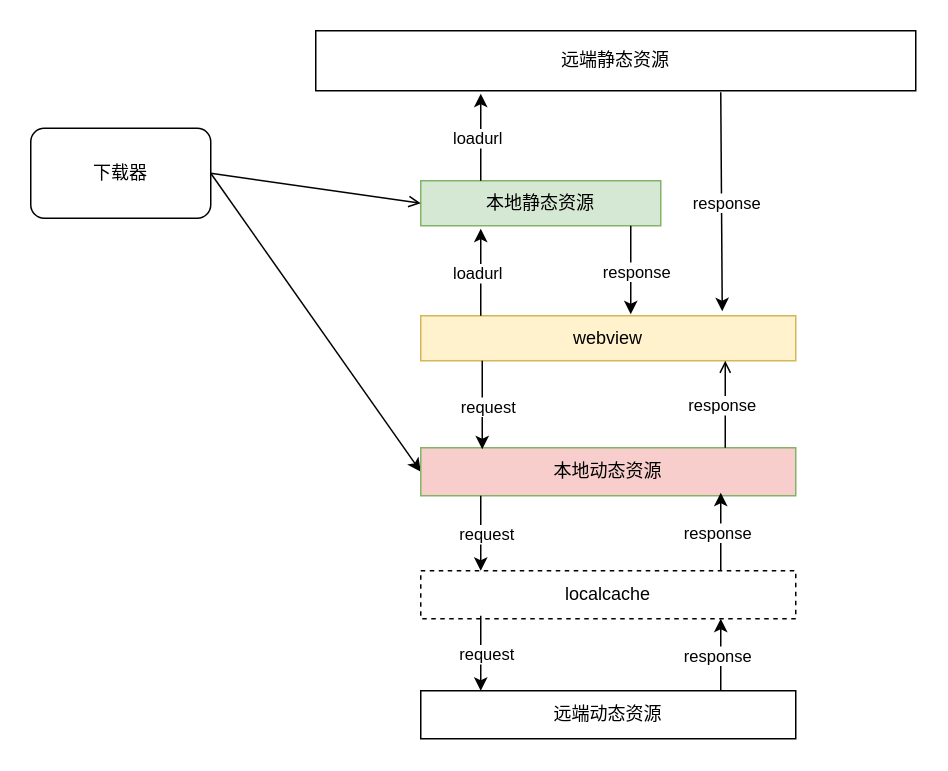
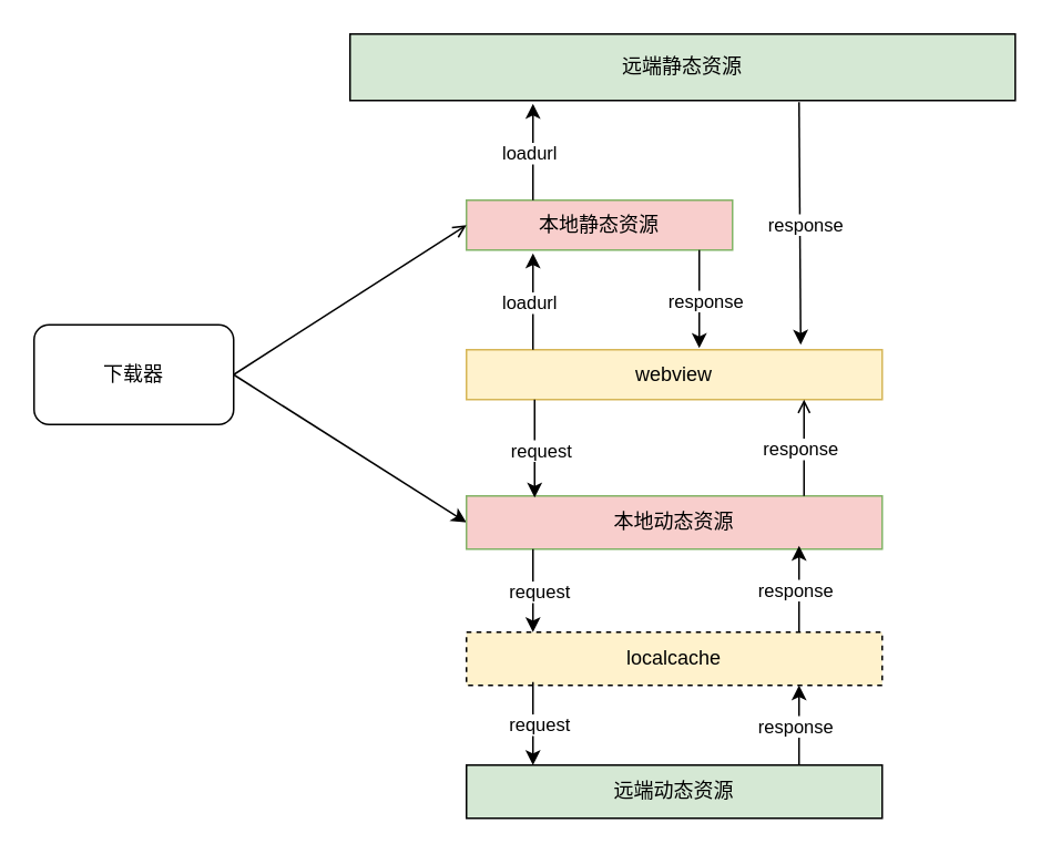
  <mxCell id="0" />
  <mxCell id="1" parent="0" />
- <mxCell id="2" value="本地静态资源" style="rounded=0;whiteSpace=wrap;html=1;fillColor=#d5e8d4;strokeColor=#82b366;" vertex="1" parent="1"><mxGeometry x="280" y="120" width="160" height="30" as="geometry" /></mxCell>
- <mxCell id="3" value="远端静态资源" style="rounded=0;whiteSpace=wrap;html=1;" vertex="1" parent="1"><mxGeometry x="210" y="20" width="400" height="40" as="geometry" /></mxCell>
+ <mxCell id="2" value="本地静态资源" style="rounded=0;whiteSpace=wrap;html=1;fillColor=#f8cecc;strokeColor=#82b366;" vertex="1" parent="1"><mxGeometry x="280" y="120" width="160" height="30" as="geometry" /></mxCell>
+ <mxCell id="3" value="远端静态资源" style="rounded=0;whiteSpace=wrap;html=1;fillColor=#d5e8d4;" vertex="1" parent="1"><mxGeometry x="210" y="20" width="400" height="40" as="geometry" /></mxCell>
  <mxCell id="4" style="rounded=0;orthogonalLoop=1;jettySize=auto;html=1;exitX=1;exitY=0.5;exitDx=0;exitDy=0;entryX=0;entryY=0.5;entryDx=0;entryDy=0;endArrow=open;" edge="1" parent="1" source="6" target="2"><mxGeometry relative="1" as="geometry" /></mxCell>
  <mxCell id="5" style="rounded=0;orthogonalLoop=1;jettySize=auto;html=1;exitX=1;exitY=0.5;exitDx=0;exitDy=0;entryX=0;entryY=0.5;entryDx=0;entryDy=0;" edge="1" parent="1" source="6" target="8"><mxGeometry relative="1" as="geometry" /></mxCell>
- <mxCell id="6" value="下载器" style="rounded=1;whiteSpace=wrap;html=1;" vertex="1" parent="1"><mxGeometry x="20" y="85" width="120" height="60" as="geometry" /></mxCell>
+ <mxCell id="6" value="下载器" style="rounded=1;whiteSpace=wrap;html=1;" vertex="1" parent="1"><mxGeometry x="20" y="195" width="120" height="60" as="geometry" /></mxCell>
  <mxCell id="7" value="webview" style="rounded=0;whiteSpace=wrap;html=1;fillColor=#fff2cc;strokeColor=#d6b656;" vertex="1" parent="1"><mxGeometry x="280" y="210" width="250" height="30" as="geometry" /></mxCell>
  <mxCell id="8" value="本地动态资源" style="rounded=0;whiteSpace=wrap;html=1;fillColor=#f8cecc;strokeColor=#82b366;" vertex="1" parent="1"><mxGeometry x="280" y="298" width="250" height="32" as="geometry" /></mxCell>
- <mxCell id="9" value="远端动态资源" style="rounded=0;whiteSpace=wrap;html=1;" vertex="1" parent="1"><mxGeometry x="280" y="460" width="250" height="32" as="geometry" /></mxCell>
- <mxCell id="10" value="localcache" style="rounded=0;whiteSpace=wrap;html=1;dashed=1;" vertex="1" parent="1"><mxGeometry x="280" y="380" width="250" height="32" as="geometry" /></mxCell>
+ <mxCell id="9" value="远端动态资源" style="rounded=0;whiteSpace=wrap;html=1;fillColor=#d5e8d4;" vertex="1" parent="1"><mxGeometry x="280" y="460" width="250" height="32" as="geometry" /></mxCell>
+ <mxCell id="10" value="localcache" style="rounded=0;whiteSpace=wrap;html=1;dashed=1;fillColor=#fff2cc;" vertex="1" parent="1"><mxGeometry x="280" y="380" width="250" height="32" as="geometry" /></mxCell>
  <mxCell id="11" value="" style="endArrow=classic;html=1;rounded=0;entryX=0.164;entryY=0.031;entryDx=0;entryDy=0;entryPerimeter=0;" edge="1" parent="1" target="8"><mxGeometry width="50" height="50" relative="1" as="geometry"><mxPoint x="321" y="240" as="sourcePoint" /><mxPoint x="100" y="240" as="targetPoint" /></mxGeometry></mxCell>
  <mxCell id="12" value="request" style="edgeLabel;html=1;align=center;verticalAlign=middle;resizable=0;points=[];" vertex="1" connectable="0" parent="11"><mxGeometry x="0.017" y="3" relative="1" as="geometry"><mxPoint as="offset" /></mxGeometry></mxCell>
  <mxCell id="13" value="" style="endArrow=classic;html=1;rounded=0;" edge="1" parent="1"><mxGeometry width="50" height="50" relative="1" as="geometry"><mxPoint x="320" y="330" as="sourcePoint" /><mxPoint x="320" y="380" as="targetPoint" /></mxGeometry></mxCell>
  <mxCell id="14" value="request" style="edgeLabel;html=1;align=center;verticalAlign=middle;resizable=0;points=[];" vertex="1" connectable="0" parent="13"><mxGeometry x="0.017" y="3" relative="1" as="geometry"><mxPoint as="offset" /></mxGeometry></mxCell>
  <mxCell id="15" value="" style="endArrow=classic;html=1;rounded=0;" edge="1" parent="1"><mxGeometry width="50" height="50" relative="1" as="geometry"><mxPoint x="320" y="410" as="sourcePoint" /><mxPoint x="320" y="460" as="targetPoint" /></mxGeometry></mxCell>
  <mxCell id="16" value="request" style="edgeLabel;html=1;align=center;verticalAlign=middle;resizable=0;points=[];" vertex="1" connectable="0" parent="15"><mxGeometry x="0.017" y="3" relative="1" as="geometry"><mxPoint as="offset" /></mxGeometry></mxCell>
  <mxCell id="17" value="" style="endArrow=open;html=1;rounded=0;entryX=0.812;entryY=1;entryDx=0;entryDy=0;entryPerimeter=0;exitX=0.812;exitY=0;exitDx=0;exitDy=0;exitPerimeter=0;" edge="1" parent="1" source="8" target="7"><mxGeometry width="50" height="50" relative="1" as="geometry"><mxPoint x="429.5" y="260" as="sourcePoint" /><mxPoint x="429.5" y="319" as="targetPoint" /></mxGeometry></mxCell>
  <mxCell id="18" value="response" style="edgeLabel;html=1;align=center;verticalAlign=middle;resizable=0;points=[];" vertex="1" connectable="0" parent="17"><mxGeometry x="0.017" y="3" relative="1" as="geometry"><mxPoint as="offset" /></mxGeometry></mxCell>
  <mxCell id="19" value="" style="endArrow=classic;html=1;rounded=0;entryX=0.812;entryY=1;entryDx=0;entryDy=0;entryPerimeter=0;" edge="1" parent="1"><mxGeometry width="50" height="50" relative="1" as="geometry"><mxPoint x="480" y="380" as="sourcePoint" /><mxPoint x="480" y="328" as="targetPoint" /></mxGeometry></mxCell>
  <mxCell id="20" value="response" style="edgeLabel;html=1;align=center;verticalAlign=middle;resizable=0;points=[];" vertex="1" connectable="0" parent="19"><mxGeometry x="0.017" y="3" relative="1" as="geometry"><mxPoint as="offset" /></mxGeometry></mxCell>
  <mxCell id="21" value="" style="endArrow=classic;html=1;rounded=0;entryX=0.812;entryY=1;entryDx=0;entryDy=0;entryPerimeter=0;" edge="1" parent="1"><mxGeometry width="50" height="50" relative="1" as="geometry"><mxPoint x="480" y="460" as="sourcePoint" /><mxPoint x="480" y="412" as="targetPoint" /></mxGeometry></mxCell>
  <mxCell id="22" value="response" style="edgeLabel;html=1;align=center;verticalAlign=middle;resizable=0;points=[];" vertex="1" connectable="0" parent="21"><mxGeometry x="0.017" y="3" relative="1" as="geometry"><mxPoint as="offset" /></mxGeometry></mxCell>
  <mxCell id="23" value="" style="endArrow=classic;html=1;rounded=0;entryX=0.812;entryY=1;entryDx=0;entryDy=0;entryPerimeter=0;exitX=0.812;exitY=0;exitDx=0;exitDy=0;exitPerimeter=0;" edge="1" parent="1"><mxGeometry width="50" height="50" relative="1" as="geometry"><mxPoint x="320" y="210" as="sourcePoint" /><mxPoint x="320" y="152" as="targetPoint" /></mxGeometry></mxCell>
  <mxCell id="24" value="loadurl" style="edgeLabel;html=1;align=center;verticalAlign=middle;resizable=0;points=[];" vertex="1" connectable="0" parent="23"><mxGeometry x="0.017" y="3" relative="1" as="geometry"><mxPoint as="offset" /></mxGeometry></mxCell>
  <mxCell id="25" value="" style="endArrow=classic;html=1;rounded=0;entryX=0.812;entryY=1;entryDx=0;entryDy=0;entryPerimeter=0;exitX=0.812;exitY=0;exitDx=0;exitDy=0;exitPerimeter=0;" edge="1" parent="1"><mxGeometry width="50" height="50" relative="1" as="geometry"><mxPoint x="320" y="120" as="sourcePoint" /><mxPoint x="320" y="62" as="targetPoint" /></mxGeometry></mxCell>
  <mxCell id="26" value="loadurl" style="edgeLabel;html=1;align=center;verticalAlign=middle;resizable=0;points=[];" vertex="1" connectable="0" parent="25"><mxGeometry x="0.017" y="3" relative="1" as="geometry"><mxPoint as="offset" /></mxGeometry></mxCell>
  <mxCell id="27" value="" style="endArrow=classic;html=1;rounded=0;entryX=0.804;entryY=-0.1;entryDx=0;entryDy=0;entryPerimeter=0;" edge="1" parent="1" target="7"><mxGeometry width="50" height="50" relative="1" as="geometry"><mxPoint x="480" y="61" as="sourcePoint" /><mxPoint x="480" y="120" as="targetPoint" /></mxGeometry></mxCell>
  <mxCell id="28" value="response" style="edgeLabel;html=1;align=center;verticalAlign=middle;resizable=0;points=[];" vertex="1" connectable="0" parent="27"><mxGeometry x="0.017" y="3" relative="1" as="geometry"><mxPoint as="offset" /></mxGeometry></mxCell>
  <mxCell id="29" value="" style="endArrow=classic;html=1;rounded=0;entryX=0.164;entryY=0.031;entryDx=0;entryDy=0;entryPerimeter=0;" edge="1" parent="1"><mxGeometry width="50" height="50" relative="1" as="geometry"><mxPoint x="420" y="150" as="sourcePoint" /><mxPoint x="420" y="209" as="targetPoint" /></mxGeometry></mxCell>
  <mxCell id="30" value="response" style="edgeLabel;html=1;align=center;verticalAlign=middle;resizable=0;points=[];" vertex="1" connectable="0" parent="29"><mxGeometry x="0.017" y="3" relative="1" as="geometry"><mxPoint as="offset" /></mxGeometry></mxCell>
